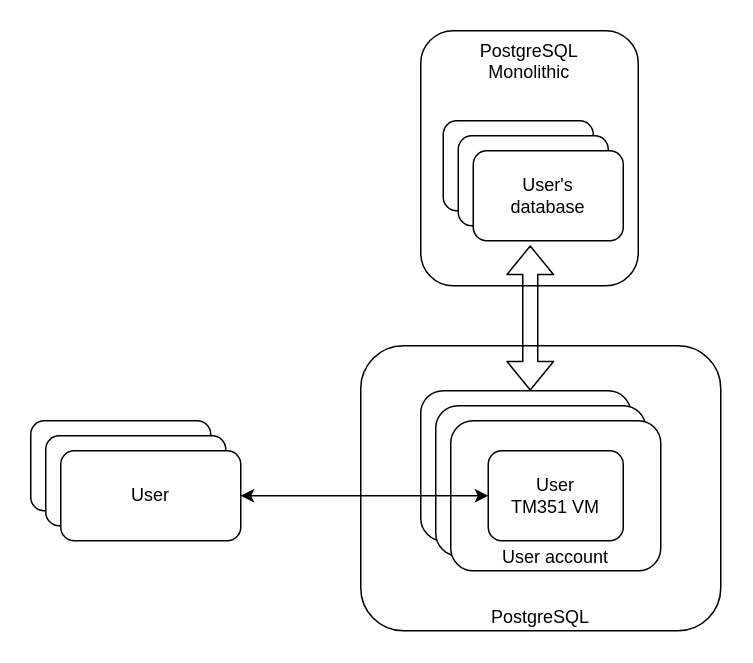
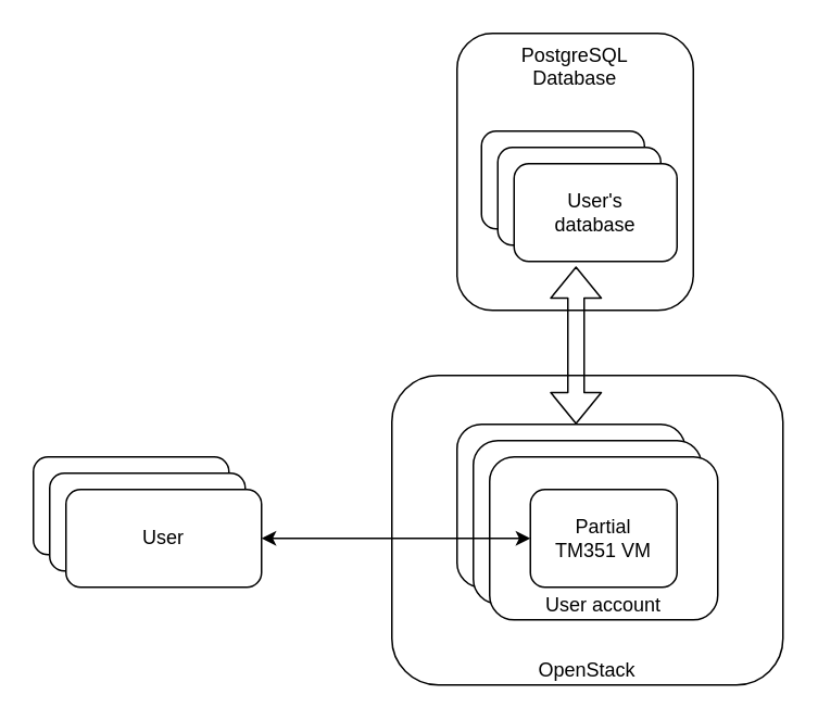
  <mxCell id="0" />
  <mxCell id="1" parent="0" />
- <mxCell id="2" value="PostgreSQL" style="rounded=1;whiteSpace=wrap;html=1;verticalAlign=bottom;" vertex="1" parent="1"><mxGeometry x="240" y="230" width="240" height="190" as="geometry" /></mxCell>
+ <mxCell id="2" value="OpenStack" style="rounded=1;whiteSpace=wrap;html=1;verticalAlign=bottom;" vertex="1" parent="1"><mxGeometry x="240" y="230" width="240" height="190" as="geometry" /></mxCell>
  <mxCell id="3" value="User" style="rounded=1;whiteSpace=wrap;html=1;" vertex="1" parent="1"><mxGeometry x="20" y="280" width="120" height="60" as="geometry" /></mxCell>
  <mxCell id="4" value="User" style="rounded=1;whiteSpace=wrap;html=1;" vertex="1" parent="1"><mxGeometry x="30" y="290" width="120" height="60" as="geometry" /></mxCell>
  <mxCell id="5" value="User" style="rounded=1;whiteSpace=wrap;html=1;" vertex="1" parent="1"><mxGeometry x="40" y="300" width="120" height="60" as="geometry" /></mxCell>
  <mxCell id="6" value="User account" style="rounded=1;whiteSpace=wrap;html=1;verticalAlign=bottom;" vertex="1" parent="1"><mxGeometry x="280" y="260" width="140" height="100" as="geometry" /></mxCell>
  <mxCell id="7" value="Monolithic&lt;br&gt;VM&lt;br&gt;" style="rounded=1;whiteSpace=wrap;html=1;" vertex="1" parent="1"><mxGeometry x="305" y="280" width="90" height="60" as="geometry" /></mxCell>
  <mxCell id="8" value="User account" style="rounded=1;whiteSpace=wrap;html=1;verticalAlign=bottom;" vertex="1" parent="1"><mxGeometry x="290" y="270" width="140" height="100" as="geometry" /></mxCell>
  <mxCell id="9" value="Monolithic&lt;br&gt;VM&lt;br&gt;" style="rounded=1;whiteSpace=wrap;html=1;" vertex="1" parent="1"><mxGeometry x="315" y="290" width="90" height="60" as="geometry" /></mxCell>
  <mxCell id="10" value="User account" style="rounded=1;whiteSpace=wrap;html=1;verticalAlign=bottom;" vertex="1" parent="1"><mxGeometry x="300" y="280" width="140" height="100" as="geometry" /></mxCell>
- <mxCell id="11" value="User&lt;br&gt;TM351 VM&lt;br&gt;" style="rounded=1;whiteSpace=wrap;html=1;" vertex="1" parent="1"><mxGeometry x="325" y="300" width="90" height="60" as="geometry" /></mxCell>
+ <mxCell id="11" value="Partial&lt;br&gt;TM351 VM&lt;br&gt;" style="rounded=1;whiteSpace=wrap;html=1;" vertex="1" parent="1"><mxGeometry x="325" y="300" width="90" height="60" as="geometry" /></mxCell>
  <mxCell id="12" value="" style="endArrow=classic;startArrow=classic;html=1;entryX=0;entryY=0.5;entryDx=0;entryDy=0;exitX=1;exitY=0.5;exitDx=0;exitDy=0;" edge="1" parent="1" source="5" target="11"><mxGeometry width="50" height="50" relative="1" as="geometry"><mxPoint x="20" y="490" as="sourcePoint" /><mxPoint x="70" y="440" as="targetPoint" /><Array as="points" /></mxGeometry></mxCell>
- <mxCell id="13" value="PostgreSQL&lt;br&gt;Monolithic&lt;br&gt;" style="rounded=1;whiteSpace=wrap;html=1;verticalAlign=top;" vertex="1" parent="1"><mxGeometry x="280" y="20" width="145" height="170" as="geometry" /></mxCell>
+ <mxCell id="13" value="PostgreSQL&lt;br&gt;Database&lt;br&gt;" style="rounded=1;whiteSpace=wrap;html=1;verticalAlign=top;" vertex="1" parent="1"><mxGeometry x="280" y="20" width="145" height="170" as="geometry" /></mxCell>
  <mxCell id="14" value="User's&lt;br&gt;database" style="rounded=1;whiteSpace=wrap;html=1;" vertex="1" parent="1"><mxGeometry x="295" y="80" width="100" height="60" as="geometry" /></mxCell>
  <mxCell id="15" value="User's&lt;br&gt;database" style="rounded=1;whiteSpace=wrap;html=1;" vertex="1" parent="1"><mxGeometry x="305" y="90" width="100" height="60" as="geometry" /></mxCell>
  <mxCell id="16" value="User's&lt;br&gt;database" style="rounded=1;whiteSpace=wrap;html=1;" vertex="1" parent="1"><mxGeometry x="315" y="100" width="100" height="60" as="geometry" /></mxCell>
  <mxCell id="17" value="" style="shape=flexArrow;endArrow=classic;startArrow=classic;html=1;entryX=0.38;entryY=1.05;entryDx=0;entryDy=0;entryPerimeter=0;" edge="1" parent="1" target="16"><mxGeometry width="50" height="50" relative="1" as="geometry"><mxPoint x="353" y="260" as="sourcePoint" /><mxPoint x="325" y="110" as="targetPoint" /></mxGeometry></mxCell>
